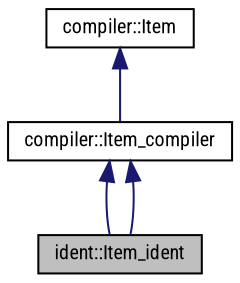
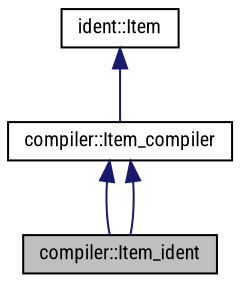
  digraph {
    fontname="Roboto Condensed"
    node [color=black fillcolor=white fontname="Roboto Condensed" fontsize=10 shape=record style=filled]
    edge [color=midnightblue dir=back fontname="Roboto Condensed" fontsize=10 labelfontname=Helvetica labelfontsize=10 style=solid]
-   n1 [fillcolor=grey75 fontcolor=black height=0.2 label="ident::Item_ident" width=0.4]
+   n1 [fillcolor=grey75 fontcolor=black height=0.2 label="compiler::Item_ident" width=0.4]
    n2 [height=0.2 label="compiler::Item_compiler" width=0.4]
-   n3 [height=0.2 label="compiler::Item" width=0.4]
+   n3 [height=0.2 label="ident::Item" width=0.4]
    n2 -> n1
    n2 -> n1
    n3 -> n2
  }
